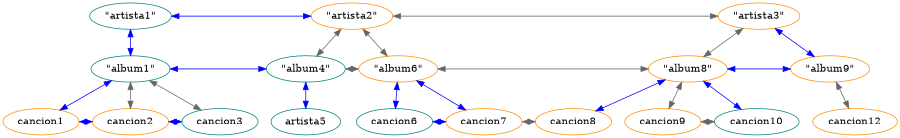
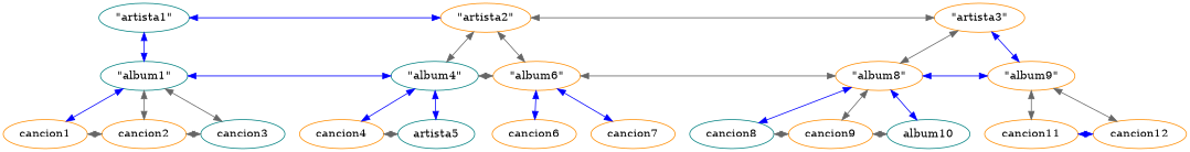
  digraph {
    node [color=darkorange]
    edge [color=blue dir=both]
    n1 [color=teal label="\"artista1\""]
    n2 [label="\"artista2\""]
    n3 [color=teal label="\"album1\""]
    n4 [label="\"artista3\""]
    n5 [color=teal label="\"album4\""]
    n6 [label="\"album6\""]
    n7 [label=cancion1]
    n8 [label=cancion2]
    n9 [color=teal label=cancion3]
    n10 [label="\"album8\""]
    n11 [label="\"album9\""]
+   n12 [label=cancion4]
    n13 [color=teal label=artista5]
-   n14 [color=teal label=cancion6]
+   n14 [label=cancion6]
    n15 [label=cancion7]
-   n16 [label=cancion8]
+   n16 [color=teal label=cancion8]
    n17 [label=cancion9]
-   n18 [color=teal label=cancion10]
+   n18 [color=teal label=album10]
+   n19 [label=cancion11]
    n20 [label=cancion12]
    n1 -> n2 [constraint=false]
    n1 -> n3
    n2 -> n4 [color=gray40 constraint=false]
    n2 -> n5 [color=gray40]
    n2 -> n6 [color=gray40]
    n3 -> n5 [constraint=false]
    n3 -> n7
    n3 -> n8 [color=gray40]
    n3 -> n9 [color=gray40]
    n4 -> n10 [color=gray40]
    n4 -> n11
    n5 -> n6 [color=gray40 constraint=false]
+   n5 -> n12
    n5 -> n13
    n6 -> n10 [color=gray40 constraint=false]
    n6 -> n14
    n6 -> n15
-   n7 -> n8 [constraint=false]
-   n8 -> n9 [constraint=false]
+   n7 -> n8 [color=gray40 constraint=false]
+   n8 -> n9 [color=gray40 constraint=false]
    n10 -> n11 [constraint=false]
    n10 -> n16
    n10 -> n17 [color=gray40]
    n10 -> n18
+   n11 -> n19 [color=gray40]
    n11 -> n20 [color=gray40]
-   n14 -> n15 [constraint=false]
-   n16 -> n15 [color=gray40 constraint=false]
+   n12 -> n13 [color=gray40 constraint=false]
+   n16 -> n17 [color=gray40 constraint=false]
    n17 -> n18 [color=gray40 constraint=false]
+   n19 -> n20 [constraint=false]
  }
